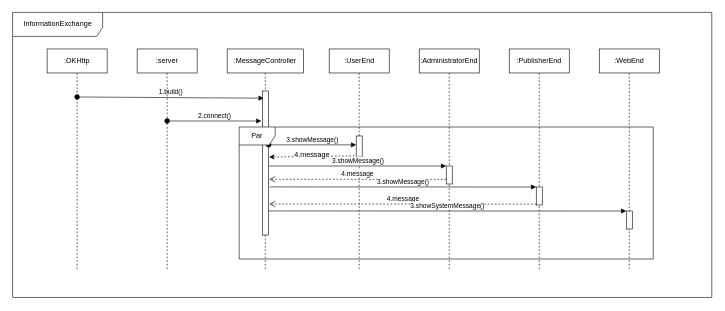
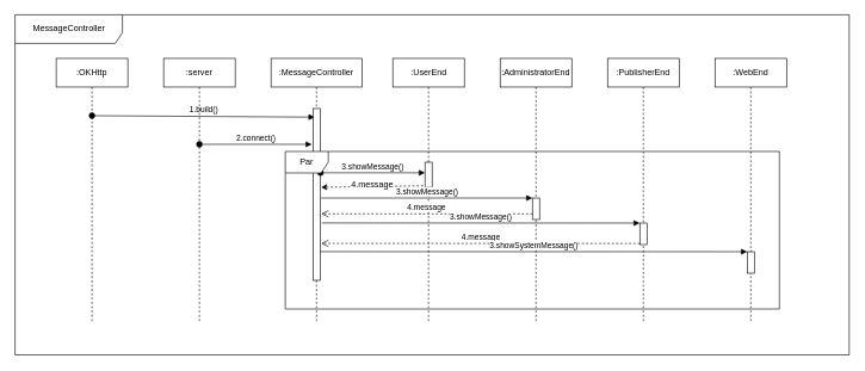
  <mxCell id="0" />
  <mxCell id="1" parent="0" />
  <mxCell id="2" value=":OKHttp" style="shape=umlLifeline;perimeter=lifelinePerimeter;whiteSpace=wrap;html=1;container=1;collapsible=0;recursiveResize=0;outlineConnect=0;" vertex="1" parent="1"><mxGeometry x="78" y="81" width="100" height="370" as="geometry" /></mxCell>
  <mxCell id="3" value="1.build()" style="html=1;verticalAlign=bottom;startArrow=oval;startFill=1;endArrow=block;startSize=8;entryX=0.2;entryY=0.05;entryDx=0;entryDy=0;entryPerimeter=0;" edge="1" parent="2" target="5"><mxGeometry width="60" relative="1" as="geometry"><mxPoint x="50" y="80" as="sourcePoint" /><mxPoint x="110" y="80" as="targetPoint" /></mxGeometry></mxCell>
  <mxCell id="4" value=":MessageController" style="shape=umlLifeline;perimeter=lifelinePerimeter;whiteSpace=wrap;html=1;container=1;collapsible=0;recursiveResize=0;outlineConnect=0;" vertex="1" parent="1"><mxGeometry x="378" y="81" width="127" height="370" as="geometry" /></mxCell>
  <mxCell id="5" value="" style="html=1;points=[];perimeter=orthogonalPerimeter;" vertex="1" parent="4"><mxGeometry x="59" y="70" width="10" height="240" as="geometry" /></mxCell>
  <mxCell id="6" value=":UserEnd" style="html=1;points=[];perimeter=orthogonalPerimeter;shape=umlLifeline;participant=label;fontFamily=Helvetica;fontSize=12;fontColor=#000000;align=center;strokeColor=#000000;fillColor=#ffffff;recursiveResize=0;container=1;collapsible=0;" vertex="1" parent="1"><mxGeometry x="548" y="81" width="100" height="370" as="geometry" /></mxCell>
  <mxCell id="7" value="" style="html=1;points=[];perimeter=orthogonalPerimeter;" vertex="1" parent="6"><mxGeometry x="45" y="145" width="10" height="35" as="geometry" /></mxCell>
  <mxCell id="8" value=":AdministratorEnd" style="shape=umlLifeline;perimeter=lifelinePerimeter;whiteSpace=wrap;html=1;container=1;collapsible=0;recursiveResize=0;outlineConnect=0;" vertex="1" parent="1"><mxGeometry x="698" y="81" width="100" height="370" as="geometry" /></mxCell>
  <mxCell id="9" value="" style="html=1;points=[];perimeter=orthogonalPerimeter;" vertex="1" parent="8"><mxGeometry x="45" y="195" width="10" height="30" as="geometry" /></mxCell>
  <mxCell id="10" value=":server" style="shape=umlLifeline;perimeter=lifelinePerimeter;whiteSpace=wrap;html=1;container=1;collapsible=0;recursiveResize=0;outlineConnect=0;" vertex="1" parent="1"><mxGeometry x="228" y="81" width="100" height="370" as="geometry" /></mxCell>
  <mxCell id="11" value="2.connect()" style="html=1;verticalAlign=bottom;startArrow=oval;startFill=1;endArrow=block;startSize=8;" edge="1" parent="10"><mxGeometry width="60" relative="1" as="geometry"><mxPoint x="50" y="120" as="sourcePoint" /><mxPoint x="207" y="120" as="targetPoint" /></mxGeometry></mxCell>
  <mxCell id="12" value=":PublisherEnd" style="shape=umlLifeline;perimeter=lifelinePerimeter;whiteSpace=wrap;html=1;container=1;collapsible=0;recursiveResize=0;outlineConnect=0;" vertex="1" parent="1"><mxGeometry x="848" y="81" width="100" height="370" as="geometry" /></mxCell>
  <mxCell id="13" value="" style="html=1;points=[];perimeter=orthogonalPerimeter;" vertex="1" parent="12"><mxGeometry x="45" y="230" width="10" height="30" as="geometry" /></mxCell>
  <mxCell id="14" value=":WebEnd" style="shape=umlLifeline;perimeter=lifelinePerimeter;whiteSpace=wrap;html=1;container=1;collapsible=0;recursiveResize=0;outlineConnect=0;" vertex="1" parent="1"><mxGeometry x="998" y="81" width="100" height="370" as="geometry" /></mxCell>
  <mxCell id="15" value="" style="html=1;points=[];perimeter=orthogonalPerimeter;" vertex="1" parent="14"><mxGeometry x="45" y="270" width="10" height="30" as="geometry" /></mxCell>
  <mxCell id="16" value="3.showMessage()" style="html=1;verticalAlign=bottom;startArrow=oval;endArrow=block;startSize=8;exitX=1.011;exitY=0.374;exitDx=0;exitDy=0;exitPerimeter=0;" edge="1" target="7" parent="1" source="5"><mxGeometry relative="1" as="geometry"><mxPoint x="533" y="226" as="sourcePoint" /></mxGeometry></mxCell>
  <mxCell id="17" value="3.showMessage()" style="html=1;verticalAlign=bottom;endArrow=block;" edge="1" target="9" parent="1"><mxGeometry relative="1" as="geometry"><mxPoint x="448" y="276" as="sourcePoint" /></mxGeometry></mxCell>
  <mxCell id="18" value="&lt;span&gt;4.message&lt;/span&gt;" style="html=1;verticalAlign=bottom;endArrow=open;dashed=1;endSize=8;exitX=0.027;exitY=0.737;exitDx=0;exitDy=0;exitPerimeter=0;entryX=1.112;entryY=0.613;entryDx=0;entryDy=0;entryPerimeter=0;" edge="1" source="9" parent="1" target="5"><mxGeometry relative="1" as="geometry"><mxPoint x="673" y="337" as="targetPoint" /><mxPoint x="744" y="289" as="sourcePoint" /></mxGeometry></mxCell>
  <mxCell id="19" style="rounded=0;orthogonalLoop=1;jettySize=auto;html=1;exitX=-0.258;exitY=0.942;exitDx=0;exitDy=0;exitPerimeter=0;dashed=1;" edge="1" parent="1" source="7"><mxGeometry relative="1" as="geometry"><mxPoint x="448" y="261" as="targetPoint" /></mxGeometry></mxCell>
  <mxCell id="20" value="4.message" style="text;html=1;resizable=0;points=[];align=center;verticalAlign=middle;labelBackgroundColor=#ffffff;" vertex="1" connectable="0" parent="19"><mxGeometry x="-0.267" y="1" relative="1" as="geometry"><mxPoint x="-19.5" y="-4" as="offset" /></mxGeometry></mxCell>
  <mxCell id="21" value="3.showMessage()" style="html=1;verticalAlign=bottom;endArrow=block;entryX=0;entryY=0;exitX=1.187;exitY=0.666;exitDx=0;exitDy=0;exitPerimeter=0;" edge="1" target="13" parent="1" source="5"><mxGeometry relative="1" as="geometry"><mxPoint x="823" y="311" as="sourcePoint" /></mxGeometry></mxCell>
  <mxCell id="22" value="&lt;span&gt;4.message&lt;/span&gt;" style="html=1;verticalAlign=bottom;endArrow=open;dashed=1;endSize=8;exitX=0;exitY=0.95;entryX=1.112;entryY=0.785;entryDx=0;entryDy=0;entryPerimeter=0;" edge="1" source="13" parent="1" target="5"><mxGeometry relative="1" as="geometry"><mxPoint x="823" y="387" as="targetPoint" /></mxGeometry></mxCell>
  <mxCell id="23" value="3.showSystemMessage()" style="html=1;verticalAlign=bottom;endArrow=block;entryX=0;entryY=0;exitX=0.961;exitY=0.833;exitDx=0;exitDy=0;exitPerimeter=0;" edge="1" target="15" parent="1" source="5"><mxGeometry relative="1" as="geometry"><mxPoint x="973" y="351" as="sourcePoint" /></mxGeometry></mxCell>
  <mxCell id="24" value="Par" style="shape=umlFrame;whiteSpace=wrap;html=1;" vertex="1" parent="1"><mxGeometry x="398" y="211" width="690" height="220" as="geometry" /></mxCell>
- <mxCell id="25" value="InformationExchange" style="shape=umlFrame;whiteSpace=wrap;html=1;width=150;height=40;" vertex="1" parent="1"><mxGeometry x="20.5" y="20.06" width="1165" height="475" as="geometry" /></mxCell>
+ <mxCell id="25" value="MessageController" style="shape=umlFrame;whiteSpace=wrap;html=1;width=150;height=40;" vertex="1" parent="1"><mxGeometry x="20.5" y="20.06" width="1165" height="475" as="geometry" /></mxCell>
